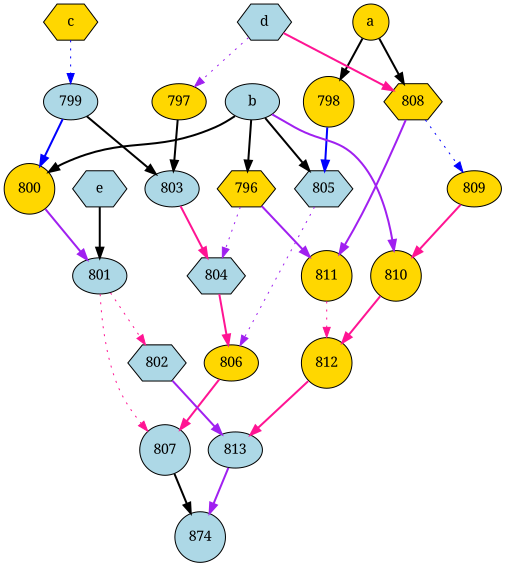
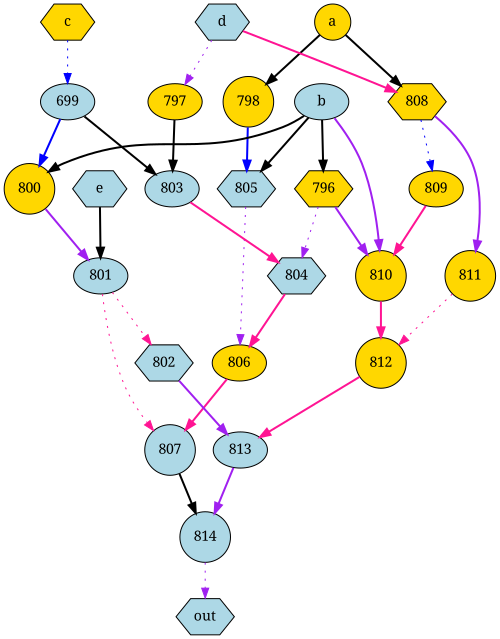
  strict digraph {
    fontname="Noto Serif"
    node [fillcolor=lightblue fontname="Noto Serif" shape=hexagon style=filled]
    edge [color=purple fontname="Noto Serif" style=bold]
-   814 [shape=circle label=874]
+   814 [shape=circle]
+   out
    a [fillcolor=gold shape=circle]
    798 [fillcolor=gold shape=circle]
    808 [fillcolor=gold]
    805
    809 [fillcolor=gold shape=ellipse]
    811 [fillcolor=gold shape=circle]
    806 [fillcolor=gold shape=ellipse]
    810 [fillcolor=gold shape=circle]
    812 [fillcolor=gold shape=circle]
    807 [shape=circle]
    813 [shape=ellipse]
    b [shape=ellipse]
    796 [fillcolor=gold]
    800 [fillcolor=gold shape=circle]
    804
    801 [shape=ellipse]
    802
    c [fillcolor=gold]
-   799 [shape=ellipse]
+   799 [shape=ellipse label=699]
    803 [shape=ellipse]
    d
    797 [fillcolor=gold shape=ellipse]
    e
+   814 -> out [style=dotted]
    a -> 798 [color=black]
    a -> 808 [color=black]
    798 -> 805 [color=blue]
    808 -> 809 [color=blue style=dotted]
    808 -> 811
    805 -> 806 [style=dotted]
    809 -> 810 [color=deeppink]
    811 -> 812 [color=deeppink style=dotted]
    806 -> 807 [color=deeppink]
    810 -> 812 [color=deeppink]
    812 -> 813 [color=deeppink]
    807 -> 814 [color=black]
    813 -> 814
    b -> 805 [color=black]
    b -> 810
    b -> 796 [color=black]
    b -> 800 [color=black]
-   796 -> 811
+   796 -> 810
    796 -> 804 [style=dotted]
    800 -> 801
    804 -> 806 [color=deeppink]
    801 -> 807 [color=deeppink style=dotted]
    801 -> 802 [color=deeppink style=dotted]
    802 -> 813
    c -> 799 [color=blue style=dotted]
    799 -> 800 [color=blue]
    799 -> 803 [color=black]
    803 -> 804 [color=deeppink]
    d -> 808 [color=deeppink]
    d -> 797 [style=dotted]
    797 -> 803 [color=black]
    e -> 801 [color=black]
  }
